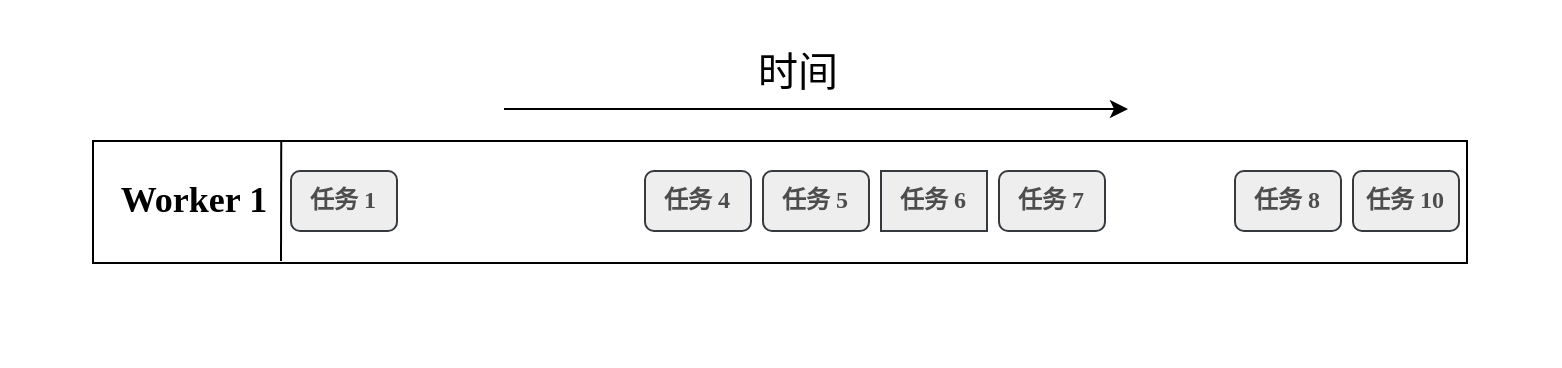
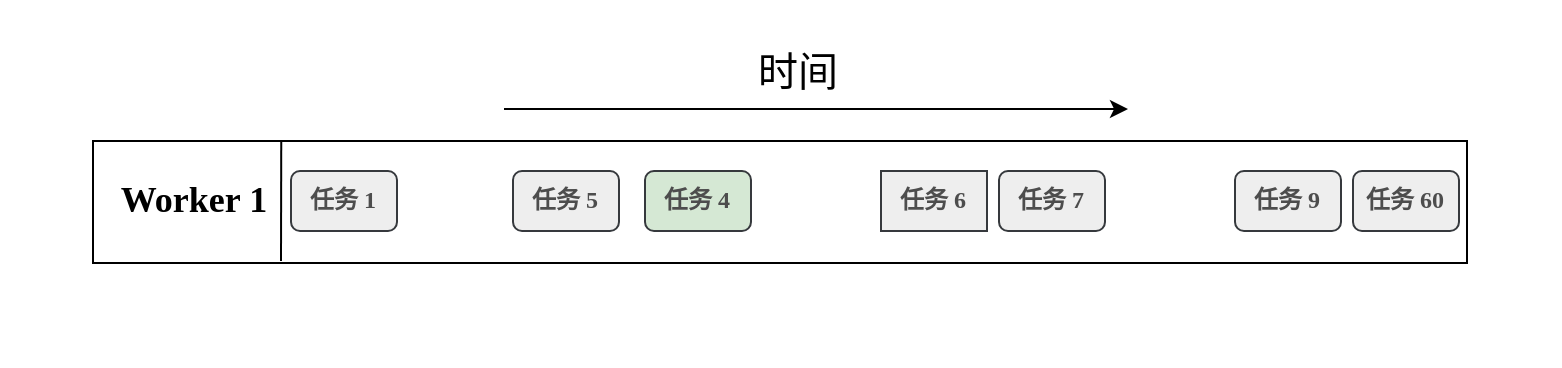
  <mxCell id="0" />
  <mxCell id="1" parent="0" />
  <mxCell id="2" value="" style="rounded=0;whiteSpace=wrap;html=1;fillColor=none;strokeColor=none;" parent="1" vertex="1"><mxGeometry x="20" y="32" width="739" height="130" as="geometry" /></mxCell>
  <mxCell id="3" value="" style="rounded=0;whiteSpace=wrap;html=1;" parent="1" vertex="1"><mxGeometry x="46" y="70" width="687" height="61" as="geometry" /></mxCell>
  <mxCell id="4" value="&lt;font style=&quot;font-size: 18px;&quot; face=&quot;Times New Roman&quot;&gt;&lt;b&gt;Worker 1&lt;/b&gt;&lt;br&gt;&lt;/font&gt;" style="text;html=1;strokeColor=none;fillColor=none;align=center;verticalAlign=middle;whiteSpace=wrap;rounded=0;" parent="1" vertex="1"><mxGeometry x="46" y="85" width="102" height="30" as="geometry" /></mxCell>
  <mxCell id="5" value="" style="endArrow=none;html=1;rounded=0;entryX=0.137;entryY=0;entryDx=0;entryDy=0;entryPerimeter=0;" parent="1" edge="1"><mxGeometry width="50" height="50" relative="1" as="geometry"><mxPoint x="140" y="130" as="sourcePoint" /><mxPoint x="140.119" y="70" as="targetPoint" /></mxGeometry></mxCell>
  <mxCell id="6" value="&lt;font face=&quot;Times New Roman&quot;&gt;&lt;span&gt;任务 1&lt;/span&gt;&lt;/font&gt;" style="rounded=1;whiteSpace=wrap;html=1;fillColor=#eeeeee;strokeColor=#36393d;fontColor=#4D4D4D;fontStyle=1" parent="1" vertex="1"><mxGeometry x="145" y="85" width="53" height="30" as="geometry" /></mxCell>
- <mxCell id="7" value="&lt;span style=&quot;border-color: var(--border-color); font-family: &amp;quot;Times New Roman&amp;quot;;&quot;&gt;任务&lt;/span&gt;&lt;font face=&quot;Times New Roman&quot;&gt;&lt;span&gt;&amp;nbsp;4&lt;/span&gt;&lt;/font&gt;" style="rounded=1;whiteSpace=wrap;html=1;fillColor=#eeeeee;strokeColor=#36393d;fontColor=#4D4D4D;fontStyle=1" parent="1" vertex="1"><mxGeometry x="322" y="85" width="53" height="30" as="geometry" /></mxCell>
- <mxCell id="8" value="&lt;span style=&quot;border-color: var(--border-color); font-family: &amp;quot;Times New Roman&amp;quot;;&quot;&gt;任务&lt;/span&gt;&lt;font face=&quot;Times New Roman&quot;&gt;&lt;span&gt;&amp;nbsp;5&lt;/span&gt;&lt;/font&gt;" style="rounded=1;whiteSpace=wrap;html=1;fillColor=#eeeeee;strokeColor=#36393d;fontColor=#4D4D4D;fontStyle=1" parent="1" vertex="1"><mxGeometry x="381" y="85" width="53" height="30" as="geometry" /></mxCell>
+ <mxCell id="7" value="&lt;span style=&quot;border-color: var(--border-color); font-family: &amp;quot;Times New Roman&amp;quot;;&quot;&gt;任务&lt;/span&gt;&lt;font face=&quot;Times New Roman&quot;&gt;&lt;span&gt;&amp;nbsp;4&lt;/span&gt;&lt;/font&gt;" style="rounded=1;whiteSpace=wrap;html=1;fillColor=#d5e8d4;strokeColor=#36393d;fontColor=#4D4D4D;fontStyle=1;" parent="1" vertex="1"><mxGeometry x="322" y="85" width="53" height="30" as="geometry" /></mxCell>
+ <mxCell id="8" value="&lt;span style=&quot;border-color: var(--border-color); font-family: &amp;quot;Times New Roman&amp;quot;;&quot;&gt;任务&lt;/span&gt;&lt;font face=&quot;Times New Roman&quot;&gt;&lt;span&gt;&amp;nbsp;5&lt;/span&gt;&lt;/font&gt;" style="rounded=1;whiteSpace=wrap;html=1;fillColor=#eeeeee;strokeColor=#36393d;fontColor=#4D4D4D;fontStyle=1" parent="1" vertex="1"><mxGeometry x="256" y="85" width="53" height="30" as="geometry" /></mxCell>
  <mxCell id="9" value="&lt;span style=&quot;border-color: var(--border-color); font-family: &amp;quot;Times New Roman&amp;quot;;&quot;&gt;任务&lt;/span&gt;&lt;font face=&quot;Times New Roman&quot;&gt;&lt;span&gt;&amp;nbsp;6&lt;/span&gt;&lt;/font&gt;" style="whiteSpace=wrap;html=1;fillColor=#eeeeee;strokeColor=#36393d;fontColor=#4D4D4D;fontStyle=1;rounded=0;" parent="1" vertex="1"><mxGeometry x="440" y="85" width="53" height="30" as="geometry" /></mxCell>
  <mxCell id="10" value="&lt;span style=&quot;border-color: var(--border-color); font-family: &amp;quot;Times New Roman&amp;quot;;&quot;&gt;任务&lt;/span&gt;&lt;font face=&quot;Times New Roman&quot;&gt;&lt;span&gt;&amp;nbsp;7&lt;/span&gt;&lt;/font&gt;" style="rounded=1;whiteSpace=wrap;html=1;fillColor=#eeeeee;strokeColor=#36393d;fontColor=#4D4D4D;fontStyle=1" parent="1" vertex="1"><mxGeometry x="499" y="85" width="53" height="30" as="geometry" /></mxCell>
- <mxCell id="11" value="&lt;span style=&quot;border-color: var(--border-color); font-family: &amp;quot;Times New Roman&amp;quot;;&quot;&gt;任务&lt;/span&gt;&lt;font face=&quot;Times New Roman&quot;&gt;&lt;span&gt;&amp;nbsp;8&lt;/span&gt;&lt;/font&gt;" style="rounded=1;whiteSpace=wrap;html=1;fillColor=#eeeeee;strokeColor=#36393d;fontColor=#4D4D4D;fontStyle=1" parent="1" vertex="1"><mxGeometry x="617" y="85" width="53" height="30" as="geometry" /></mxCell>
- <mxCell id="12" value="&lt;span style=&quot;border-color: var(--border-color); font-family: &amp;quot;Times New Roman&amp;quot;;&quot;&gt;任务&lt;/span&gt;&lt;font face=&quot;Times New Roman&quot;&gt;&lt;span&gt;&amp;nbsp;10&lt;/span&gt;&lt;/font&gt;" style="rounded=1;whiteSpace=wrap;html=1;fillColor=#eeeeee;strokeColor=#36393d;fontColor=#4D4D4D;fontStyle=1" parent="1" vertex="1"><mxGeometry x="676" y="85" width="53" height="30" as="geometry" /></mxCell>
+ <mxCell id="11" value="&lt;span style=&quot;border-color: var(--border-color); font-family: &amp;quot;Times New Roman&amp;quot;;&quot;&gt;任务&lt;/span&gt;&lt;font face=&quot;Times New Roman&quot;&gt;&lt;span&gt;&amp;nbsp;9&lt;/span&gt;&lt;/font&gt;" style="rounded=1;whiteSpace=wrap;html=1;fillColor=#eeeeee;strokeColor=#36393d;fontColor=#4D4D4D;fontStyle=1" parent="1" vertex="1"><mxGeometry x="617" y="85" width="53" height="30" as="geometry" /></mxCell>
+ <mxCell id="12" value="&lt;span style=&quot;border-color: var(--border-color); font-family: &amp;quot;Times New Roman&amp;quot;;&quot;&gt;任务&lt;/span&gt;&lt;font face=&quot;Times New Roman&quot;&gt;&lt;span&gt;&amp;nbsp;60&lt;/span&gt;&lt;/font&gt;" style="rounded=1;whiteSpace=wrap;html=1;fillColor=#eeeeee;strokeColor=#36393d;fontColor=#4D4D4D;fontStyle=1" parent="1" vertex="1"><mxGeometry x="676" y="85" width="53" height="30" as="geometry" /></mxCell>
  <mxCell id="13" value="时间" style="text;html=1;strokeColor=none;fillColor=none;align=center;verticalAlign=middle;whiteSpace=wrap;rounded=0;fontFamily=Times New Roman;fontSize=20;horizontal=1;" parent="1" vertex="1"><mxGeometry x="368.5" y="20" width="60" height="30" as="geometry" /></mxCell>
  <mxCell id="14" value="" style="endArrow=classic;html=1;rounded=0;fontSize=24;fontFamily=Times New Roman;" parent="1" edge="1"><mxGeometry width="50" height="50" relative="1" as="geometry"><mxPoint x="251.5" y="54" as="sourcePoint" /><mxPoint x="563.5" y="54" as="targetPoint" /></mxGeometry></mxCell>
